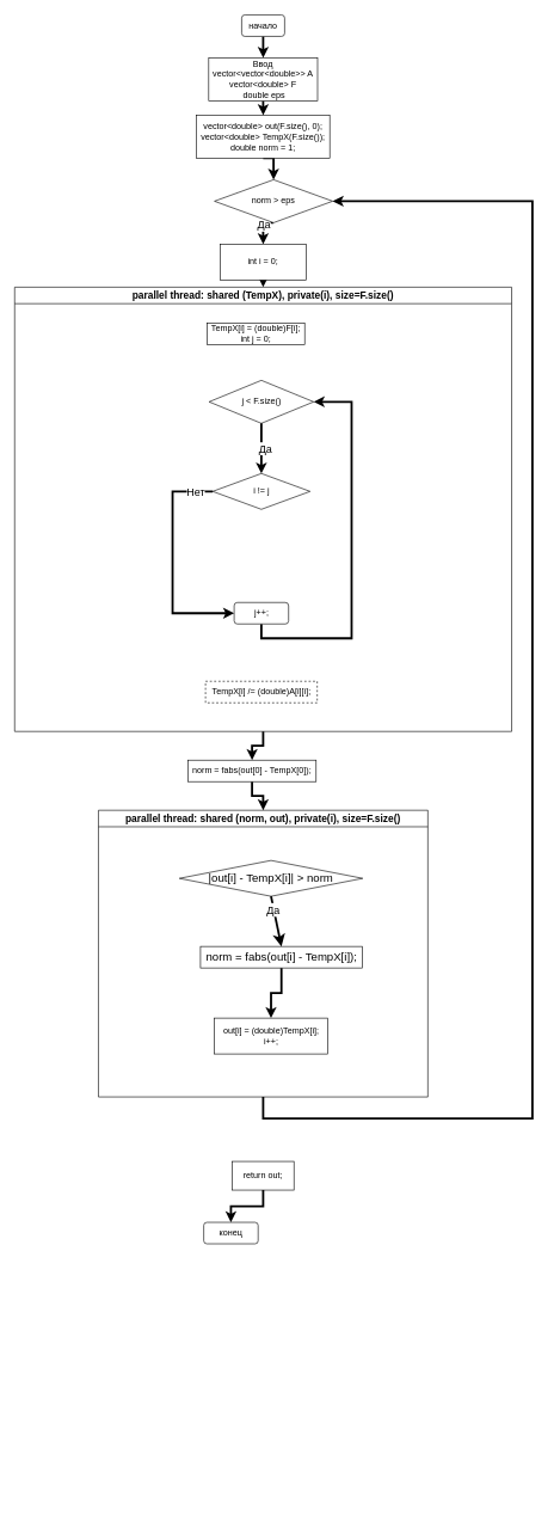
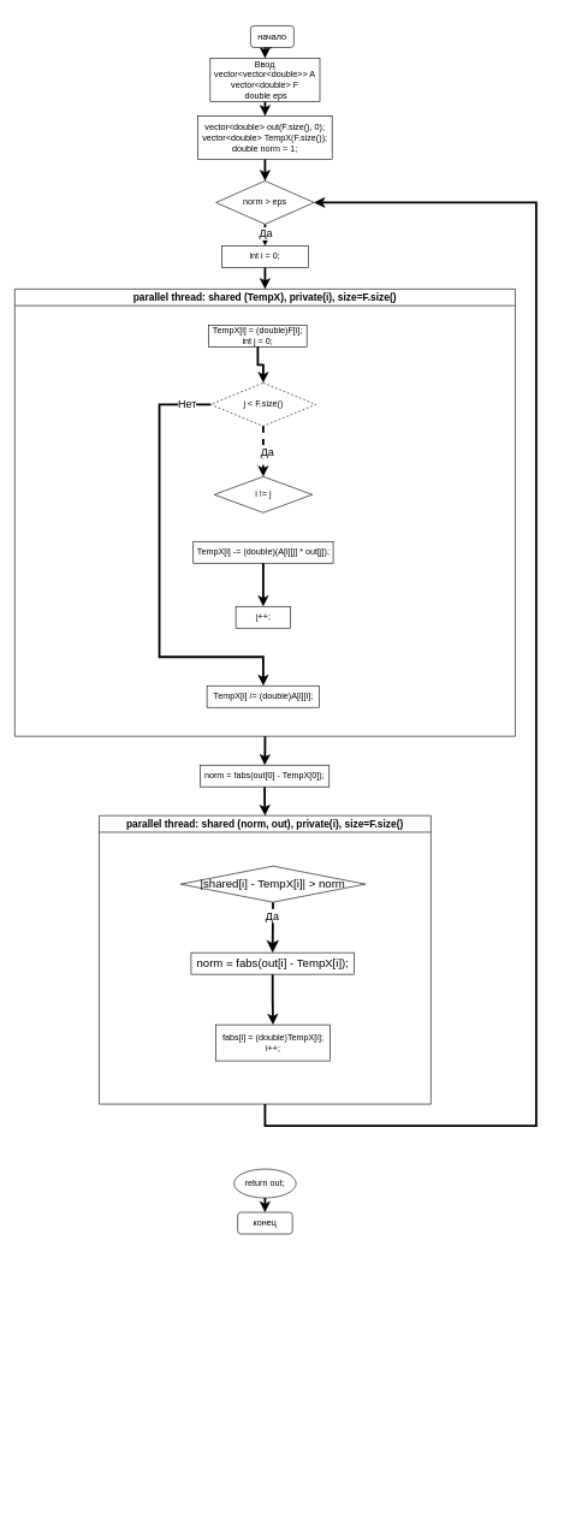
  <mxCell id="0" />
  <mxCell id="1" parent="0" />
  <mxCell id="2" style="edgeStyle=orthogonalEdgeStyle;rounded=0;orthogonalLoop=1;jettySize=auto;html=1;exitX=0.5;exitY=1;exitDx=0;exitDy=0;entryX=0.5;entryY=0;entryDx=0;entryDy=0;strokeWidth=3;" edge="1" parent="1" source="3" target="10"><mxGeometry relative="1" as="geometry" /></mxCell>
- <mxCell id="3" value="начало" style="rounded=1;whiteSpace=wrap;html=1;" vertex="1" parent="1"><mxGeometry x="337" y="20" width="60" height="30" as="geometry" /></mxCell>
+ <mxCell id="3" value="начало" style="rounded=1;whiteSpace=wrap;html=1;" vertex="1" parent="1"><mxGeometry x="347" y="35" width="60" height="30" as="geometry" /></mxCell>
  <mxCell id="4" style="edgeStyle=orthogonalEdgeStyle;rounded=0;orthogonalLoop=1;jettySize=auto;html=1;exitX=0.5;exitY=1;exitDx=0;exitDy=0;entryX=0.5;entryY=0;entryDx=0;entryDy=0;strokeWidth=3;" edge="1" parent="1" source="5" target="8"><mxGeometry relative="1" as="geometry" /></mxCell>
  <mxCell id="5" value="vector&amp;lt;double&amp;gt; out(F.size(), 0);&lt;br&gt;vector&amp;lt;double&amp;gt; TempX(F.size());&lt;br&gt;double norm = 1;" style="rounded=0;whiteSpace=wrap;html=1;" vertex="1" parent="1"><mxGeometry x="274" y="160" width="186" height="60" as="geometry" /></mxCell>
  <mxCell id="6" style="edgeStyle=orthogonalEdgeStyle;rounded=0;orthogonalLoop=1;jettySize=auto;html=1;exitX=0.5;exitY=1;exitDx=0;exitDy=0;entryX=0.5;entryY=0;entryDx=0;entryDy=0;strokeWidth=3;" edge="1" parent="1" source="8" target="12"><mxGeometry relative="1" as="geometry" /></mxCell>
  <mxCell id="7" value="&lt;font style=&quot;font-size: 15px;&quot;&gt;Да&lt;/font&gt;" style="edgeLabel;html=1;align=center;verticalAlign=middle;resizable=0;points=[];" vertex="1" connectable="0" parent="6"><mxGeometry x="-0.214" relative="1" as="geometry"><mxPoint as="offset" /></mxGeometry></mxCell>
- <mxCell id="8" value="norm &amp;gt; eps" style="rhombus;whiteSpace=wrap;html=1;" vertex="1" parent="1"><mxGeometry x="299" y="250" width="165" height="60" as="geometry" /></mxCell>
+ <mxCell id="8" value="norm &amp;gt; eps" style="rhombus;whiteSpace=wrap;html=1;" vertex="1" parent="1"><mxGeometry x="299" y="250" width="136" height="60" as="geometry" /></mxCell>
  <mxCell id="9" style="edgeStyle=orthogonalEdgeStyle;rounded=0;orthogonalLoop=1;jettySize=auto;html=1;exitX=0.5;exitY=1;exitDx=0;exitDy=0;entryX=0.5;entryY=0;entryDx=0;entryDy=0;strokeWidth=3;" edge="1" parent="1" source="10" target="5"><mxGeometry relative="1" as="geometry" /></mxCell>
  <mxCell id="10" value="Ввод&lt;br&gt;vector&amp;lt;vector&amp;lt;double&amp;gt;&amp;gt; A&lt;br&gt;vector&amp;lt;double&amp;gt; F&lt;br&gt;&amp;nbsp;double eps" style="rounded=0;whiteSpace=wrap;html=1;" vertex="1" parent="1"><mxGeometry x="291" y="80" width="152" height="60" as="geometry" /></mxCell>
  <mxCell id="11" style="edgeStyle=orthogonalEdgeStyle;rounded=0;orthogonalLoop=1;jettySize=auto;html=1;exitX=0.5;exitY=1;exitDx=0;exitDy=0;entryX=0.5;entryY=0;entryDx=0;entryDy=0;strokeWidth=3;" edge="1" parent="1" source="12" target="15"><mxGeometry relative="1" as="geometry" /></mxCell>
- <mxCell id="12" value="int i = 0;" style="rounded=0;whiteSpace=wrap;html=1;" vertex="1" parent="1"><mxGeometry x="307" y="340" width="120" height="50" as="geometry" /></mxCell>
+ <mxCell id="12" value="int i = 0;" style="rounded=0;whiteSpace=wrap;html=1;" vertex="1" parent="1"><mxGeometry x="307" y="340" width="120" height="30" as="geometry" /></mxCell>
  <mxCell id="13" value="" style="group" vertex="1" connectable="0" parent="1"><mxGeometry x="20" y="400" width="740" height="1700" as="geometry" /></mxCell>
  <mxCell id="14" style="edgeStyle=orthogonalEdgeStyle;rounded=0;orthogonalLoop=1;jettySize=auto;html=1;exitX=0.5;exitY=1;exitDx=0;exitDy=0;entryX=0.5;entryY=0;entryDx=0;entryDy=0;strokeWidth=3;" edge="1" parent="13" source="15" target="32"><mxGeometry relative="1" as="geometry" /></mxCell>
  <mxCell id="15" value="&lt;font style=&quot;font-size: 14px;&quot;&gt;parallel thread: shared (TempX), private(i), size=F.size()&lt;/font&gt;" style="swimlane;whiteSpace=wrap;html=1;" vertex="1" parent="13"><mxGeometry width="694" height="620" as="geometry" /></mxCell>
  <mxCell id="16" value="TempX[i] = (double)F[i];&lt;br&gt;int j = 0;" style="rounded=0;whiteSpace=wrap;html=1;" vertex="1" parent="15"><mxGeometry x="269" y="50" width="136" height="30" as="geometry" /></mxCell>
- <mxCell id="17" value="j &amp;lt;&amp;nbsp;F.size()" style="rhombus;whiteSpace=wrap;html=1;" vertex="1" parent="15"><mxGeometry x="271.5" y="130" width="146" height="60" as="geometry" /></mxCell>
+ <mxCell id="17" value="j &amp;lt;&amp;nbsp;F.size()" style="rhombus;whiteSpace=wrap;html=1;dashed=1;" vertex="1" parent="15"><mxGeometry x="271.5" y="130" width="146" height="60" as="geometry" /></mxCell>
  <mxCell id="18" value="i != j" style="rhombus;whiteSpace=wrap;html=1;" vertex="1" parent="15"><mxGeometry x="276.5" y="260" width="136" height="50" as="geometry" /></mxCell>
- <mxCell id="19" style="edgeStyle=orthogonalEdgeStyle;rounded=0;orthogonalLoop=1;jettySize=auto;html=1;exitX=0.5;exitY=1;exitDx=0;exitDy=0;entryX=0.5;entryY=0;entryDx=0;entryDy=0;strokeWidth=3;" edge="1" parent="15" source="17" target="18"><mxGeometry relative="1" as="geometry" /></mxCell>
+ <mxCell id="19" style="edgeStyle=orthogonalEdgeStyle;rounded=0;orthogonalLoop=1;jettySize=auto;html=1;exitX=0.5;exitY=1;exitDx=0;exitDy=0;entryX=0.5;entryY=0;entryDx=0;entryDy=0;strokeWidth=3;dashed=1;" edge="1" parent="15" source="17" target="18"><mxGeometry relative="1" as="geometry" /></mxCell>
  <mxCell id="20" value="&lt;font style=&quot;font-size: 15px;&quot;&gt;Да&lt;/font&gt;" style="edgeLabel;html=1;align=center;verticalAlign=middle;resizable=0;points=[];" vertex="1" connectable="0" parent="19"><mxGeometry x="-0.029" y="5" relative="1" as="geometry"><mxPoint as="offset" /></mxGeometry></mxCell>
- <mxCell id="22" value="TempX[i] /= (double)A[i][i];" style="rounded=0;whiteSpace=wrap;html=1;dashed=1;" vertex="1" parent="15"><mxGeometry x="266.5" y="550" width="156" height="30" as="geometry" /></mxCell>
- <mxCell id="25" style="edgeStyle=orthogonalEdgeStyle;rounded=0;orthogonalLoop=1;jettySize=auto;html=1;exitX=0.5;exitY=1;exitDx=0;exitDy=0;entryX=1;entryY=0.5;entryDx=0;entryDy=0;strokeWidth=3;" edge="1" parent="15" source="26" target="17"><mxGeometry relative="1" as="geometry"><Array as="points"><mxPoint x="344.5" y="490" /><mxPoint x="470.5" y="490" /><mxPoint x="470.5" y="160" /></Array></mxGeometry></mxCell>
- <mxCell id="26" value="j++;" style="whiteSpace=wrap;html=1;rounded=1;" vertex="1" parent="15"><mxGeometry x="306.5" y="440" width="76" height="30" as="geometry" /></mxCell>
- <mxCell id="27" style="edgeStyle=orthogonalEdgeStyle;rounded=0;orthogonalLoop=1;jettySize=auto;html=1;exitX=0;exitY=0.5;exitDx=0;exitDy=0;entryX=0;entryY=0.5;entryDx=0;entryDy=0;strokeWidth=3;" edge="1" parent="15" source="18" target="26"><mxGeometry relative="1" as="geometry"><mxPoint x="300.5" y="455" as="targetPoint" /><Array as="points"><mxPoint x="220.5" y="285" /><mxPoint x="220.5" y="455" /></Array></mxGeometry></mxCell>
- <mxCell id="28" value="&lt;font style=&quot;font-size: 15px;&quot;&gt;Нет&lt;/font&gt;" style="edgeLabel;html=1;align=center;verticalAlign=middle;resizable=0;points=[];" vertex="1" connectable="0" parent="27"><mxGeometry x="-0.846" y="-1" relative="1" as="geometry"><mxPoint as="offset" /></mxGeometry></mxCell>
+ <mxCell id="21" value="TempX[i] -= (double)(A[i][j] * out[j]);" style="rounded=0;whiteSpace=wrap;html=1;" vertex="1" parent="15"><mxGeometry x="247.5" y="350" width="194" height="30" as="geometry" /></mxCell>
+ <mxCell id="22" value="TempX[i] /= (double)A[i][i];" style="rounded=0;whiteSpace=wrap;html=1;" vertex="1" parent="15"><mxGeometry x="266.5" y="550" width="156" height="30" as="geometry" /></mxCell>
+ <mxCell id="23" style="edgeStyle=orthogonalEdgeStyle;rounded=0;orthogonalLoop=1;jettySize=auto;html=1;exitX=0;exitY=0.5;exitDx=0;exitDy=0;entryX=0.5;entryY=0;entryDx=0;entryDy=0;strokeWidth=3;" edge="1" parent="15" source="17" target="22"><mxGeometry relative="1" as="geometry"><Array as="points"><mxPoint x="200.5" y="160" /><mxPoint x="200.5" y="510" /><mxPoint x="344.5" y="510" /></Array></mxGeometry></mxCell>
+ <mxCell id="24" value="&lt;font style=&quot;font-size: 15px;&quot;&gt;Нет&lt;/font&gt;" style="edgeLabel;html=1;align=center;verticalAlign=middle;resizable=0;points=[];" vertex="1" connectable="0" parent="23"><mxGeometry x="-0.891" y="-2" relative="1" as="geometry"><mxPoint as="offset" /></mxGeometry></mxCell>
+ <mxCell id="26" value="j++;" style="rounded=0;whiteSpace=wrap;html=1;" vertex="1" parent="15"><mxGeometry x="306.5" y="440" width="76" height="30" as="geometry" /></mxCell>
+ <mxCell id="29" style="edgeStyle=orthogonalEdgeStyle;rounded=0;orthogonalLoop=1;jettySize=auto;html=1;exitX=0.5;exitY=1;exitDx=0;exitDy=0;entryX=0.5;entryY=0;entryDx=0;entryDy=0;strokeWidth=3;" edge="1" parent="15" source="21" target="26"><mxGeometry relative="1" as="geometry" /></mxCell>
+ <mxCell id="30" style="edgeStyle=orthogonalEdgeStyle;rounded=0;orthogonalLoop=1;jettySize=auto;html=1;exitX=0.5;exitY=1;exitDx=0;exitDy=0;entryX=0.5;entryY=0;entryDx=0;entryDy=0;strokeWidth=3;" edge="1" parent="15" source="16" target="17"><mxGeometry relative="1" as="geometry" /></mxCell>
  <mxCell id="31" style="edgeStyle=orthogonalEdgeStyle;rounded=0;orthogonalLoop=1;jettySize=auto;html=1;exitX=0.5;exitY=1;exitDx=0;exitDy=0;entryX=0.5;entryY=0;entryDx=0;entryDy=0;strokeWidth=3;" edge="1" parent="13" source="32" target="33"><mxGeometry relative="1" as="geometry" /></mxCell>
- <mxCell id="32" value="norm = fabs(out[0] - TempX[0]);" style="rounded=0;whiteSpace=wrap;html=1;" vertex="1" parent="13"><mxGeometry x="242" y="660" width="179" height="30" as="geometry" /></mxCell>
+ <mxCell id="32" value="norm = fabs(out[0] - TempX[0]);" style="rounded=0;whiteSpace=wrap;html=1;" vertex="1" parent="13"><mxGeometry x="257" y="660" width="179" height="30" as="geometry" /></mxCell>
  <mxCell id="33" value="&lt;font style=&quot;font-size: 14px;&quot;&gt;parallel thread: shared (norm, out), private(i), size=F.size()&lt;/font&gt;" style="swimlane;whiteSpace=wrap;html=1;" vertex="1" parent="13"><mxGeometry x="117" y="730" width="460" height="400" as="geometry" /></mxCell>
- <mxCell id="34" value="|out[i] - TempX[i]| &amp;gt; norm" style="rhombus;whiteSpace=wrap;html=1;fontSize=16;" vertex="1" parent="33"><mxGeometry x="113" y="70" width="256" height="50" as="geometry" /></mxCell>
+ <mxCell id="34" value="|shared[i] - TempX[i]| &amp;gt; norm" style="rhombus;whiteSpace=wrap;html=1;fontSize=16;" vertex="1" parent="33"><mxGeometry x="113" y="70" width="256" height="50" as="geometry" /></mxCell>
  <mxCell id="35" style="edgeStyle=none;curved=1;rounded=0;orthogonalLoop=1;jettySize=auto;html=1;entryX=0.5;entryY=0;entryDx=0;entryDy=0;fontSize=12;startSize=8;endSize=8;" edge="1" parent="33" source="34" target="34"><mxGeometry relative="1" as="geometry" /></mxCell>
- <mxCell id="36" value="norm = fabs(out[i] - TempX[i]);" style="rounded=0;whiteSpace=wrap;html=1;fontSize=16;" vertex="1" parent="33"><mxGeometry x="142.5" y="190" width="226" height="30" as="geometry" /></mxCell>
+ <mxCell id="36" value="norm = fabs(out[i] - TempX[i]);" style="rounded=0;whiteSpace=wrap;html=1;fontSize=16;" vertex="1" parent="33"><mxGeometry x="127.5" y="190" width="226" height="30" as="geometry" /></mxCell>
  <mxCell id="37" style="edgeStyle=none;curved=1;rounded=0;orthogonalLoop=1;jettySize=auto;html=1;exitX=0.5;exitY=1;exitDx=0;exitDy=0;entryX=0.5;entryY=0;entryDx=0;entryDy=0;fontSize=12;startSize=8;endSize=8;strokeWidth=3;" edge="1" parent="33" source="34" target="36"><mxGeometry relative="1" as="geometry" /></mxCell>
  <mxCell id="38" value="&lt;font style=&quot;font-size: 15px;&quot;&gt;Да&lt;/font&gt;" style="edgeLabel;html=1;align=center;verticalAlign=middle;resizable=0;points=[];fontSize=16;" vertex="1" connectable="0" parent="37"><mxGeometry x="-0.457" y="-1" relative="1" as="geometry"><mxPoint as="offset" /></mxGeometry></mxCell>
- <mxCell id="39" value="out[i] = (double)TempX[i];&lt;br&gt;i++;" style="rounded=0;whiteSpace=wrap;html=1;" vertex="1" parent="33"><mxGeometry x="161.5" y="290" width="159" height="50" as="geometry" /></mxCell>
+ <mxCell id="39" value="fabs[i] = (double)TempX[i];&lt;br&gt;i++;" style="rounded=0;whiteSpace=wrap;html=1;" vertex="1" parent="33"><mxGeometry x="161.5" y="290" width="159" height="50" as="geometry" /></mxCell>
  <mxCell id="40" style="edgeStyle=orthogonalEdgeStyle;rounded=0;orthogonalLoop=1;jettySize=auto;html=1;exitX=0.5;exitY=1;exitDx=0;exitDy=0;entryX=0.5;entryY=0;entryDx=0;entryDy=0;strokeWidth=3;" edge="1" parent="33" source="36" target="39"><mxGeometry relative="1" as="geometry" /></mxCell>
- <mxCell id="41" value="return out;" style="rounded=0;whiteSpace=wrap;html=1;" vertex="1" parent="13"><mxGeometry x="304" y="1220" width="86" height="40" as="geometry" /></mxCell>
- <mxCell id="42" value="конец" style="rounded=1;whiteSpace=wrap;html=1;" vertex="1" parent="13"><mxGeometry x="264" y="1305" width="76" height="30" as="geometry" /></mxCell>
+ <mxCell id="41" value="return out;" style="ellipse;whiteSpace=wrap;html=1;" vertex="1" parent="13"><mxGeometry x="304" y="1220" width="86" height="40" as="geometry" /></mxCell>
+ <mxCell id="42" value="конец" style="rounded=1;whiteSpace=wrap;html=1;" vertex="1" parent="13"><mxGeometry x="309" y="1280" width="76" height="30" as="geometry" /></mxCell>
  <mxCell id="43" style="edgeStyle=orthogonalEdgeStyle;rounded=0;orthogonalLoop=1;jettySize=auto;html=1;exitX=0.5;exitY=1;exitDx=0;exitDy=0;entryX=0.5;entryY=0;entryDx=0;entryDy=0;strokeWidth=3;" edge="1" parent="13" source="41" target="42"><mxGeometry relative="1" as="geometry" /></mxCell>
  <mxCell id="44" style="edgeStyle=orthogonalEdgeStyle;rounded=0;orthogonalLoop=1;jettySize=auto;html=1;exitX=0.5;exitY=1;exitDx=0;exitDy=0;entryX=1;entryY=0.5;entryDx=0;entryDy=0;strokeWidth=3;" edge="1" parent="1" source="33" target="8"><mxGeometry relative="1" as="geometry"><Array as="points"><mxPoint x="367" y="1560" /><mxPoint x="743" y="1560" /><mxPoint x="743" y="280" /></Array></mxGeometry></mxCell>
